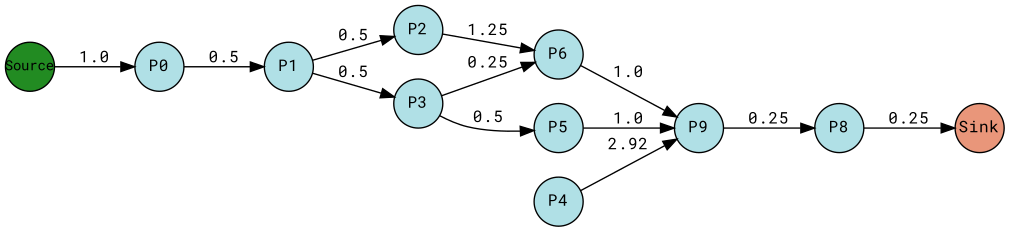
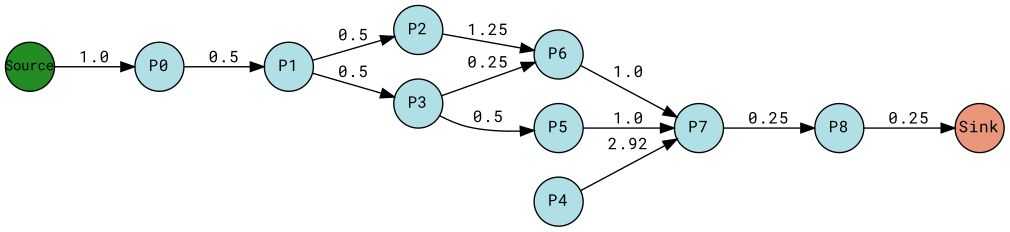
  digraph {
    fontname="Roboto Mono"
    rankdir=LR
    splines=true
    node [fillcolor=powderblue fixedsize=true fontcolor=black fontname="Roboto Mono" fontsize=12 margin=0 shape=circle style=filled]
    edge [fontcolor=black fontname="Roboto Mono" fontsize=12 margin=0]
    n1 [fillcolor=forestgreen fontsize=10 label=Source width=0.5]
    n2 [label=P0 width=0.5]
    n3 [label=P1 width=0.5]
    n4 [label=P2 width=0.5]
    n5 [label=P3 width=0.5]
    n6 [label=P4 width=0.5]
    n7 [label=P5 width=0.5]
    n8 [label=P6 width=0.5]
-   n9 [label=P9 width=0.5]
+   n9 [label=P7 width=0.5]
    n10 [label=P8 width=0.5]
    n11 [fillcolor=darksalmon label=Sink width=0.5]
    subgraph sub_1 {
      rank=same
      n1
    }
    subgraph sub_2 {
      rank=same
      n2
    }
    subgraph sub_3 {
      rank=same
      n3
    }
    subgraph sub_4 {
      rank=same
      n4
      n5
    }
    subgraph sub_5 {
      rank=same
      n6
      n7
      n8
    }
    subgraph sub_6 {
      rank=same
      n9
    }
    subgraph sub_7 {
      rank=same
      n10
    }
    subgraph sub_8 {
      rank=same
      n11
    }
    n1 -> n2 [label=1.0]
    n2 -> n3 [label=0.5]
    n3 -> n4 [label=0.5]
    n3 -> n5 [label=0.5]
    n4 -> n8 [label=1.25]
    n5 -> n7 [label=0.5]
    n5 -> n8 [label=0.25]
    n6 -> n9 [label=2.92]
    n7 -> n9 [label=1.0]
    n8 -> n9 [label=1.0]
    n9 -> n10 [label=0.25]
    n10 -> n11 [label=0.25]
  }
